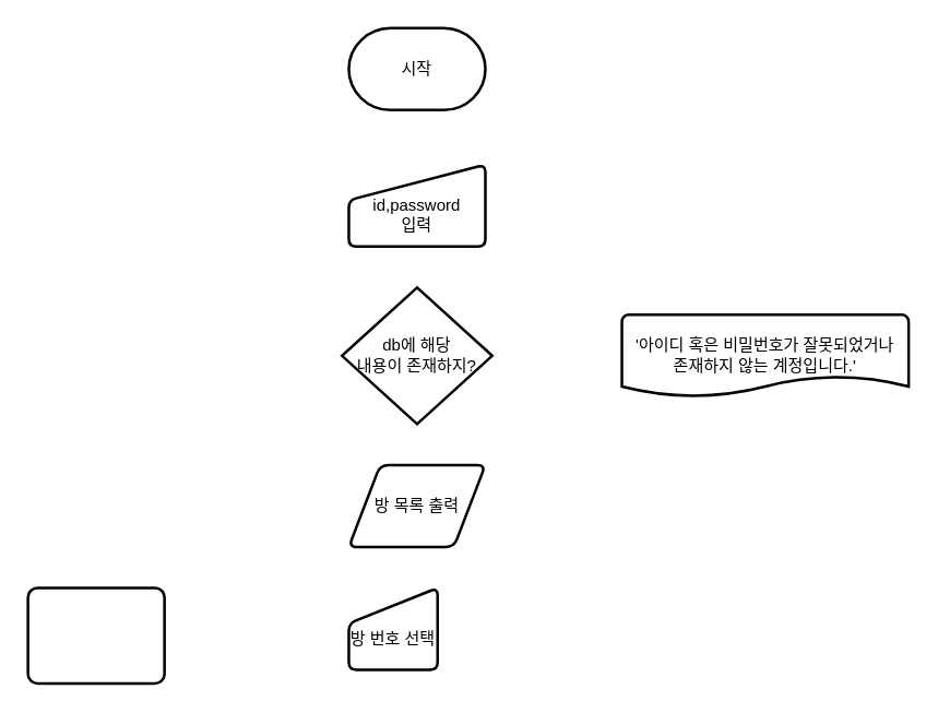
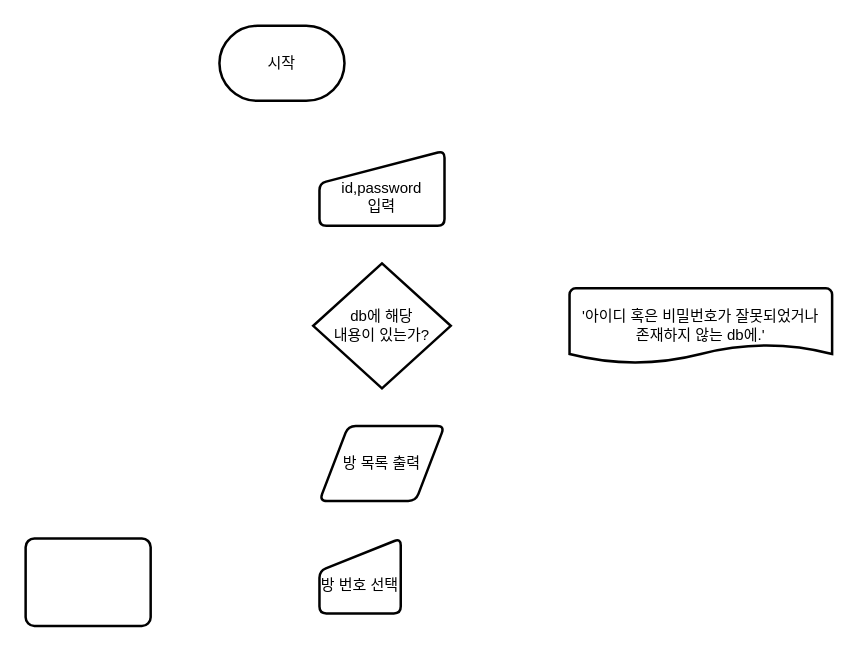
  <mxCell id="0" />
  <mxCell id="1" parent="0" />
- <mxCell id="2" value="시작" style="strokeWidth=2;html=1;shape=mxgraph.flowchart.terminator;whiteSpace=wrap;" parent="1" vertex="1"><mxGeometry x="255" y="20" width="100" height="60" as="geometry" /></mxCell>
+ <mxCell id="2" value="시작" style="strokeWidth=2;html=1;shape=mxgraph.flowchart.terminator;whiteSpace=wrap;" parent="1" vertex="1"><mxGeometry x="175" y="20" width="100" height="60" as="geometry" /></mxCell>
  <mxCell id="3" value="&lt;br&gt;id,password&lt;br&gt;입력" style="html=1;strokeWidth=2;shape=manualInput;whiteSpace=wrap;rounded=1;size=26;arcSize=11;" parent="1" vertex="1"><mxGeometry x="255" y="120" width="100" height="60" as="geometry" /></mxCell>
- <mxCell id="4" value="db에 해당&lt;br&gt;내용이 존재하지?" style="strokeWidth=2;html=1;shape=mxgraph.flowchart.decision;whiteSpace=wrap;" parent="1" vertex="1"><mxGeometry x="250" y="210" width="110" height="100" as="geometry" /></mxCell>
- <mxCell id="5" value="'아이디 혹은 비밀번호가 잘못되었거나&lt;br&gt;존재하지 않는 계정입니다.'" style="strokeWidth=2;html=1;shape=mxgraph.flowchart.document2;whiteSpace=wrap;size=0.25;" parent="1" vertex="1"><mxGeometry x="455" y="230" width="210" height="60" as="geometry" /></mxCell>
+ <mxCell id="4" value="db에 해당&lt;br&gt;내용이 있는가?" style="strokeWidth=2;html=1;shape=mxgraph.flowchart.decision;whiteSpace=wrap;" parent="1" vertex="1"><mxGeometry x="250" y="210" width="110" height="100" as="geometry" /></mxCell>
+ <mxCell id="5" value="'아이디 혹은 비밀번호가 잘못되었거나&lt;br&gt;존재하지 않는 db에.'" style="strokeWidth=2;html=1;shape=mxgraph.flowchart.document2;whiteSpace=wrap;size=0.25;" parent="1" vertex="1"><mxGeometry x="455" y="230" width="210" height="60" as="geometry" /></mxCell>
  <mxCell id="6" value="" style="rounded=1;whiteSpace=wrap;html=1;absoluteArcSize=1;arcSize=14;strokeWidth=2;" parent="1" vertex="1"><mxGeometry x="20" y="430" width="100" height="70" as="geometry" /></mxCell>
  <mxCell id="7" value="방 목록 출력" style="shape=parallelogram;html=1;strokeWidth=2;perimeter=parallelogramPerimeter;whiteSpace=wrap;rounded=1;arcSize=12;size=0.23;" parent="1" vertex="1"><mxGeometry x="255" y="340" width="100" height="60" as="geometry" /></mxCell>
  <mxCell id="8" value="&lt;br&gt;방 번호 선택" style="html=1;strokeWidth=2;shape=manualInput;whiteSpace=wrap;rounded=1;size=26;arcSize=11;" parent="1" vertex="1"><mxGeometry x="255" y="430" width="65" height="60" as="geometry" /></mxCell>
